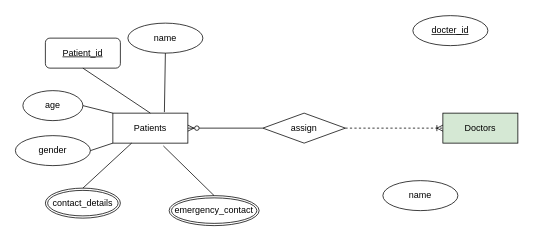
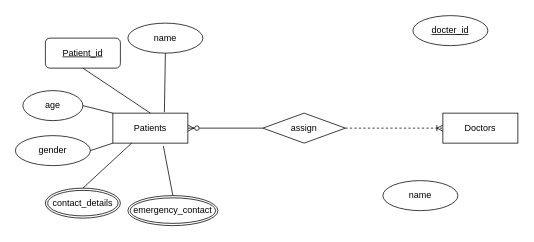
  <mxCell id="0" />
  <mxCell id="1" parent="0" />
  <mxCell id="2" value="Patients" style="whiteSpace=wrap;html=1;align=center;" parent="1" vertex="1"><mxGeometry x="150" y="150" width="100" height="40" as="geometry" /></mxCell>
- <mxCell id="3" value="Doctors" style="whiteSpace=wrap;html=1;align=center;fillColor=#d5e8d4;" parent="1" vertex="1"><mxGeometry x="590" y="150" width="100" height="40" as="geometry" /></mxCell>
+ <mxCell id="3" value="Doctors" style="whiteSpace=wrap;html=1;align=center;" parent="1" vertex="1"><mxGeometry x="590" y="150" width="100" height="40" as="geometry" /></mxCell>
  <mxCell id="4" value="assign" style="shape=rhombus;perimeter=rhombusPerimeter;whiteSpace=wrap;html=1;align=center;" parent="1" vertex="1"><mxGeometry x="350" y="150" width="110" height="40" as="geometry" /></mxCell>
  <mxCell id="5" value="name" style="ellipse;whiteSpace=wrap;html=1;align=center;" parent="1" vertex="1"><mxGeometry x="170" y="30" width="100" height="40" as="geometry" /></mxCell>
  <mxCell id="6" value="age" style="ellipse;whiteSpace=wrap;html=1;align=center;" parent="1" vertex="1"><mxGeometry x="30" y="120" width="80" height="40" as="geometry" /></mxCell>
  <mxCell id="7" value="gender" style="ellipse;whiteSpace=wrap;html=1;align=center;" parent="1" vertex="1"><mxGeometry x="20" y="180" width="100" height="40" as="geometry" /></mxCell>
  <mxCell id="8" value="contact_details" style="ellipse;shape=doubleEllipse;margin=3;whiteSpace=wrap;html=1;align=center;" parent="1" vertex="1"><mxGeometry x="60" y="250" width="100" height="40" as="geometry" /></mxCell>
- <mxCell id="9" value="emergency_contact" style="ellipse;shape=doubleEllipse;margin=3;whiteSpace=wrap;html=1;align=center;" parent="1" vertex="1"><mxGeometry x="225" y="260" width="120" height="40" as="geometry" /></mxCell>
+ <mxCell id="9" value="emergency_contact" style="ellipse;shape=doubleEllipse;margin=3;whiteSpace=wrap;html=1;align=center;" parent="1" vertex="1"><mxGeometry x="170" y="260" width="120" height="40" as="geometry" /></mxCell>
  <mxCell id="10" value="Patient_id" style="whiteSpace=wrap;html=1;align=center;fontStyle=4;rounded=1;" parent="1" vertex="1"><mxGeometry x="60" y="50" width="100" height="40" as="geometry" /></mxCell>
  <mxCell id="11" value="" style="fontSize=12;html=1;endArrow=ERoneToMany;rounded=0;entryX=0;entryY=0.5;entryDx=0;entryDy=0;exitX=1;exitY=0.5;exitDx=0;exitDy=0;dashed=1;" edge="1" parent="1" source="4" target="3"><mxGeometry width="100" height="100" relative="1" as="geometry"><mxPoint x="350" y="230" as="sourcePoint" /><mxPoint x="450" y="130" as="targetPoint" /></mxGeometry></mxCell>
  <mxCell id="12" value="" style="fontSize=12;html=1;endArrow=ERzeroToMany;endFill=1;rounded=0;entryX=1;entryY=0.5;entryDx=0;entryDy=0;exitX=0;exitY=0.5;exitDx=0;exitDy=0;" edge="1" parent="1" source="4" target="2"><mxGeometry width="100" height="100" relative="1" as="geometry"><mxPoint x="350" y="230" as="sourcePoint" /><mxPoint x="450" y="130" as="targetPoint" /></mxGeometry></mxCell>
  <mxCell id="13" value="" style="endArrow=none;html=1;rounded=0;exitX=0.5;exitY=1;exitDx=0;exitDy=0;entryX=0.687;entryY=-0.034;entryDx=0;entryDy=0;entryPerimeter=0;" edge="1" parent="1" source="5" target="2"><mxGeometry relative="1" as="geometry"><mxPoint x="320" y="180" as="sourcePoint" /><mxPoint x="220" y="140" as="targetPoint" /></mxGeometry></mxCell>
  <mxCell id="14" value="" style="endArrow=none;html=1;rounded=0;exitX=0.5;exitY=1;exitDx=0;exitDy=0;entryX=0.5;entryY=0;entryDx=0;entryDy=0;" edge="1" parent="1" source="10" target="2"><mxGeometry relative="1" as="geometry"><mxPoint x="320" y="180" as="sourcePoint" /><mxPoint x="480" y="180" as="targetPoint" /></mxGeometry></mxCell>
  <mxCell id="15" value="" style="endArrow=none;html=1;rounded=0;exitX=1;exitY=0.5;exitDx=0;exitDy=0;entryX=0;entryY=0;entryDx=0;entryDy=0;" edge="1" parent="1" source="6" target="2"><mxGeometry relative="1" as="geometry"><mxPoint x="320" y="180" as="sourcePoint" /><mxPoint x="480" y="180" as="targetPoint" /></mxGeometry></mxCell>
  <mxCell id="16" value="" style="endArrow=none;html=1;rounded=0;exitX=1;exitY=0.5;exitDx=0;exitDy=0;entryX=0;entryY=1;entryDx=0;entryDy=0;" edge="1" parent="1" source="7" target="2"><mxGeometry relative="1" as="geometry"><mxPoint x="320" y="180" as="sourcePoint" /><mxPoint x="480" y="180" as="targetPoint" /></mxGeometry></mxCell>
  <mxCell id="17" value="" style="endArrow=none;html=1;rounded=0;exitX=0.5;exitY=0;exitDx=0;exitDy=0;entryX=0.25;entryY=1;entryDx=0;entryDy=0;" edge="1" parent="1" source="8" target="2"><mxGeometry relative="1" as="geometry"><mxPoint x="320" y="180" as="sourcePoint" /><mxPoint x="480" y="180" as="targetPoint" /></mxGeometry></mxCell>
  <mxCell id="18" value="" style="endArrow=none;html=1;rounded=0;exitX=0.5;exitY=0;exitDx=0;exitDy=0;entryX=0.673;entryY=1.093;entryDx=0;entryDy=0;entryPerimeter=0;" edge="1" parent="1" source="9" target="2"><mxGeometry relative="1" as="geometry"><mxPoint x="320" y="180" as="sourcePoint" /><mxPoint x="480" y="180" as="targetPoint" /></mxGeometry></mxCell>
  <mxCell id="19" value="docter_id" style="ellipse;whiteSpace=wrap;html=1;align=center;fontStyle=4;" vertex="1" parent="1"><mxGeometry x="550" y="20" width="100" height="40" as="geometry" /></mxCell>
  <mxCell id="20" value="name" style="ellipse;whiteSpace=wrap;html=1;align=center;" vertex="1" parent="1"><mxGeometry x="510" y="240" width="100" height="40" as="geometry" /></mxCell>
